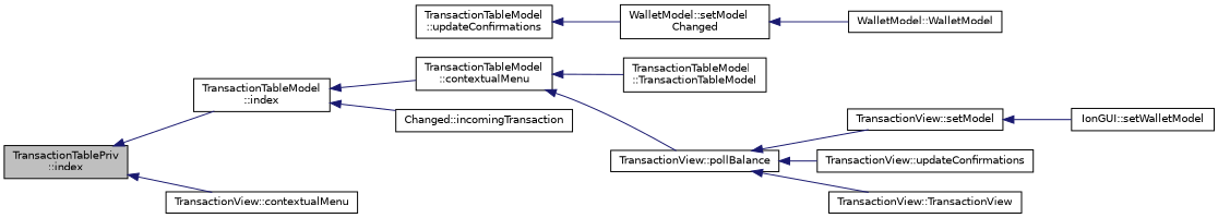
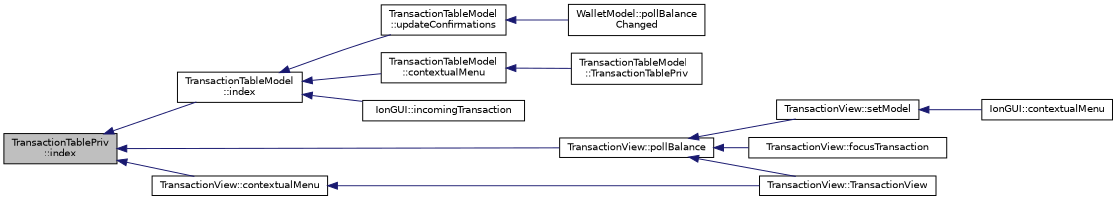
  digraph {
    rankdir=LR
    node [color=black fillcolor=white fontname=Helvetica fontsize=10 shape=record style=filled]
    edge [color=midnightblue dir=back fontname=Helvetica fontsize=10 labelfontname=Helvetica labelfontsize=10 style=solid]
    n1 [fillcolor=grey75 fontcolor=black height=0.2 label="TransactionTablePriv\l::index" width=0.4]
    n2 [height=0.2 label="TransactionTableModel\l::index" width=0.4]
    n3 [height=0.2 label="TransactionView::contextualMenu" width=0.4]
    n4 [height=0.2 label="TransactionView::pollBalance" width=0.4]
-   n5 [height=0.2 label="Changed::incomingTransaction" width=0.4]
+   n5 [height=0.2 label="IonGUI::incomingTransaction" width=0.4]
    n6 [height=0.2 label="TransactionTableModel\l::updateConfirmations" width=0.4]
    n7 [height=0.2 label="TransactionTableModel\l::contextualMenu" width=0.4]
    n8 [height=0.2 label="TransactionView::TransactionView" width=0.4]
    n9 [height=0.2 label="TransactionView::setModel" width=0.4]
-   n10 [height=0.2 label="TransactionView::updateConfirmations" width=0.4]
-   n11 [height=0.2 label="WalletModel::setModel\lChanged" width=0.4]
-   n12 [height=0.2 label="TransactionTableModel\l::TransactionTableModel" width=0.4]
-   n13 [height=0.2 label="IonGUI::setWalletModel" width=0.4]
-   n14 [height=0.2 label="WalletModel::WalletModel" width=0.4]
+   n10 [height=0.2 label="TransactionView::focusTransaction" width=0.4]
+   n11 [height=0.2 label="WalletModel::pollBalance\lChanged" width=0.4]
+   n12 [height=0.2 label="TransactionTableModel\l::TransactionTablePriv" width=0.4]
+   n13 [height=0.2 label="IonGUI::contextualMenu" width=0.4]
    n1 -> n2
    n1 -> n3
-   n7 -> n4
+   n1 -> n4
    n2 -> n5
+   n2 -> n6
    n2 -> n7
+   n3 -> n8
    n4 -> n8
    n4 -> n9
    n4 -> n10
    n6 -> n11
    n7 -> n12
    n9 -> n13
-   n11 -> n14
  }
